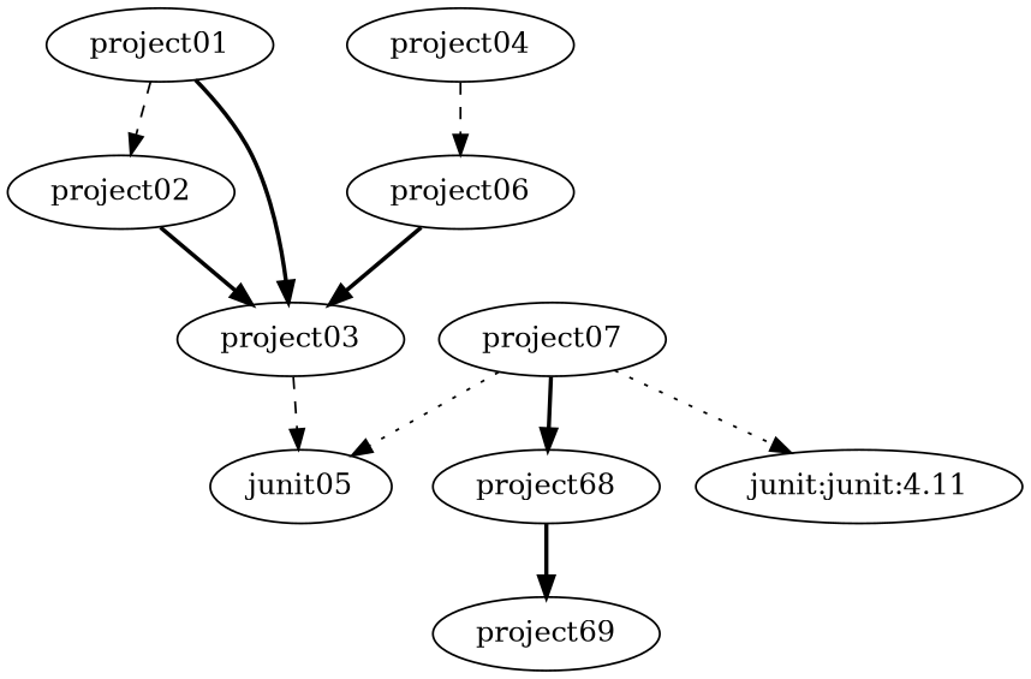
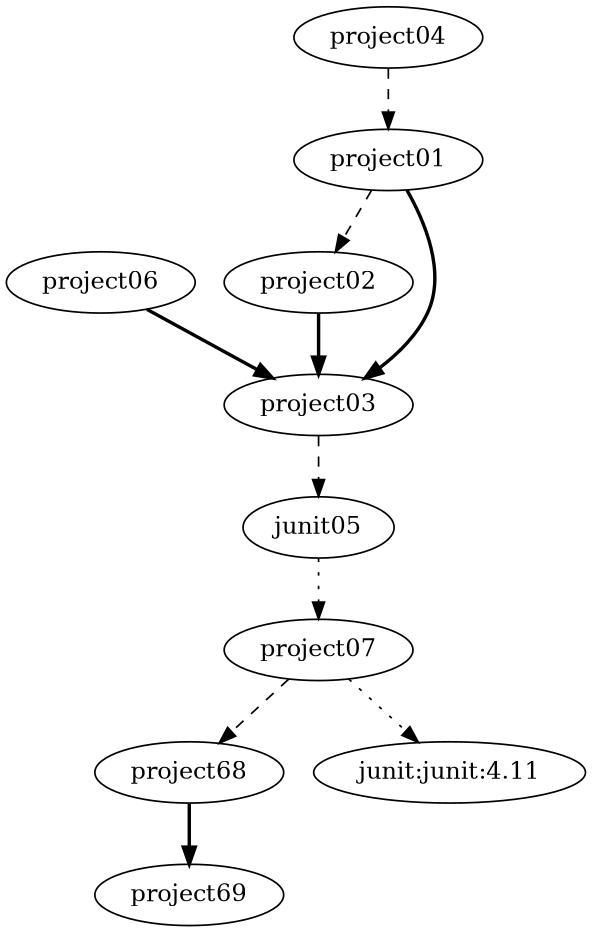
  digraph {
    artifactId=generations
    groupId="io.takari.generations"
    projectLifecycle="takari-jar"
    takariLifecycleVersion="1.11.11"
    version="1.0.0.generation"
    versionRange="[1.0.0,2.0.0)"
    edge [style=bold]
    project01
    project02
    project03
    n4 [label=junit05]
    project04
    project06
    project07
    n8 [label=project68]
    "junit:junit:4.11"
    n10 [label=project69]
    project01 -> project02 [style=dashed]
    project01 -> project03
    project02 -> project03
    project03 -> n4 [style=dashed]
-   project07 -> n4 [style=dotted]
-   project04 -> project06 [style=dashed]
+   n4 -> project07 [style=dotted]
+   project04 -> project01 [style=dashed]
    project06 -> project03
-   project07 -> n8
+   project07 -> n8 [style=dashed]
    project07 -> "junit:junit:4.11" [style=dotted]
    n8 -> n10
  }
